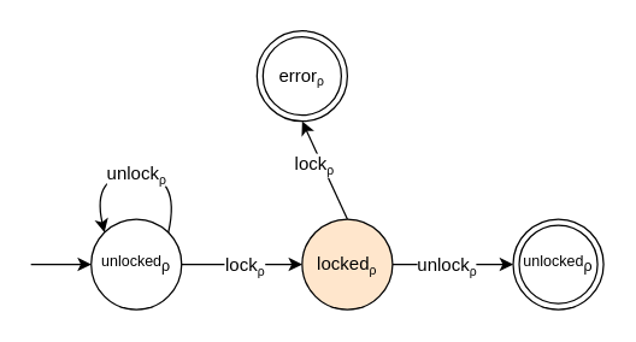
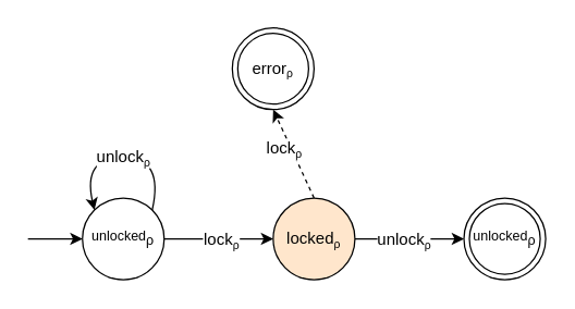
  <mxCell id="0" />
  <mxCell id="1" parent="0" />
  <mxCell id="2" value="" style="endArrow=classic;html=1;entryX=0;entryY=0.5;entryDx=0;entryDy=0;" parent="1" target="5" edge="1"><mxGeometry width="50" height="50" relative="1" as="geometry"><mxPoint x="20" y="175" as="sourcePoint" /><mxPoint x="40" y="174.5" as="targetPoint" /></mxGeometry></mxCell>
- <mxCell id="3" value="" style="endArrow=classic;html=1;exitX=0.5;exitY=0;exitDx=0;exitDy=0;entryX=0.5;entryY=1;entryDx=0;entryDy=0;" parent="1" source="12" target="8" edge="1"><mxGeometry width="50" height="50" relative="1" as="geometry"><mxPoint x="100" y="145" as="sourcePoint" /><mxPoint x="100" y="95" as="targetPoint" /></mxGeometry></mxCell>
+ <mxCell id="3" value="" style="endArrow=classic;html=1;exitX=0.5;exitY=0;exitDx=0;exitDy=0;entryX=0.5;entryY=1;entryDx=0;entryDy=0;dashed=1;" parent="1" source="12" target="8" edge="1"><mxGeometry width="50" height="50" relative="1" as="geometry"><mxPoint x="100" y="145" as="sourcePoint" /><mxPoint x="100" y="95" as="targetPoint" /></mxGeometry></mxCell>
  <mxCell id="4" value="lock&lt;span style=&quot;font-size: 10px&quot;&gt;&lt;sub&gt;ρ&lt;/sub&gt;&lt;/span&gt;" style="text;html=1;align=center;verticalAlign=middle;resizable=0;points=[];;labelBackgroundColor=#ffffff;" parent="3" vertex="1" connectable="0"><mxGeometry x="0.48" y="-2" relative="1" as="geometry"><mxPoint x="-2" y="12" as="offset" /></mxGeometry></mxCell>
  <mxCell id="5" value="unlocked&lt;span style=&quot;font-size: 10px;&quot;&gt;&lt;sub style=&quot;font-size: 10px;&quot;&gt;ρ&lt;/sub&gt;&lt;/span&gt;" style="ellipse;whiteSpace=wrap;html=1;aspect=fixed;fontSize=10;" parent="1" vertex="1"><mxGeometry x="60" y="145" width="60" height="60" as="geometry" /></mxCell>
  <mxCell id="6" value="" style="curved=1;endArrow=classic;html=1;exitX=1;exitY=0.5;exitDx=0;exitDy=0;entryX=0;entryY=0.5;entryDx=0;entryDy=0;" parent="1" source="5" target="12" edge="1"><mxGeometry width="50" height="50" relative="1" as="geometry"><mxPoint x="-20" y="355" as="sourcePoint" /><mxPoint x="50" y="245" as="targetPoint" /><Array as="points" /></mxGeometry></mxCell>
  <mxCell id="7" value="lock&lt;span style=&quot;font-size: 10px&quot;&gt;&lt;sub&gt;ρ&lt;/sub&gt;&lt;/span&gt;" style="text;html=1;align=center;verticalAlign=middle;resizable=0;points=[];;labelBackgroundColor=#ffffff;" parent="6" vertex="1" connectable="0"><mxGeometry x="0.036" y="-1" relative="1" as="geometry"><mxPoint y="-1" as="offset" /></mxGeometry></mxCell>
  <mxCell id="8" value="error&lt;span style=&quot;font-size: 10px&quot;&gt;&lt;sub&gt;ρ&lt;/sub&gt;&lt;/span&gt;" style="ellipse;shape=doubleEllipse;whiteSpace=wrap;html=1;aspect=fixed;" parent="1" vertex="1"><mxGeometry x="170" y="20" width="60" height="60" as="geometry" /></mxCell>
  <mxCell id="9" value="unlocked&lt;span style=&quot;font-size: 10px;&quot;&gt;&lt;sub style=&quot;font-size: 10px;&quot;&gt;ρ&lt;/sub&gt;&lt;/span&gt;" style="ellipse;shape=doubleEllipse;whiteSpace=wrap;html=1;aspect=fixed;fontSize=10;" parent="1" vertex="1"><mxGeometry x="340" y="145" width="60" height="60" as="geometry" /></mxCell>
  <mxCell id="10" style="edgeStyle=orthogonalEdgeStyle;rounded=0;orthogonalLoop=1;jettySize=auto;html=1;exitX=1;exitY=0.5;exitDx=0;exitDy=0;entryX=0;entryY=0.5;entryDx=0;entryDy=0;" parent="1" source="12" target="9" edge="1"><mxGeometry relative="1" as="geometry" /></mxCell>
  <mxCell id="11" value="&lt;span style=&quot;font-size: 12px&quot;&gt;unlock&lt;/span&gt;&lt;span style=&quot;font-size: 10px&quot;&gt;&lt;sub&gt;ρ&lt;/sub&gt;&lt;/span&gt;" style="edgeLabel;html=1;align=center;verticalAlign=middle;resizable=0;points=[];" parent="10" vertex="1" connectable="0"><mxGeometry x="-0.12" relative="1" as="geometry"><mxPoint as="offset" /></mxGeometry></mxCell>
  <mxCell id="12" value="locked&lt;span style=&quot;font-size: 10px&quot;&gt;&lt;sub&gt;ρ&lt;/sub&gt;&lt;/span&gt;" style="ellipse;whiteSpace=wrap;html=1;aspect=fixed;fillColor=#ffe6cc;" parent="1" vertex="1"><mxGeometry x="200" y="145" width="60" height="60" as="geometry" /></mxCell>
  <mxCell id="13" value="&lt;meta charset=&quot;utf-8&quot;&gt;&lt;span style=&quot;font-family: Helvetica; font-style: normal; font-variant-ligatures: normal; font-variant-caps: normal; font-weight: 400; letter-spacing: normal; orphans: 2; text-align: center; text-indent: 0px; text-transform: none; widows: 2; word-spacing: 0px; -webkit-text-stroke-width: 0px; text-decoration-style: initial; text-decoration-color: initial; font-size: 12px;&quot;&gt;unlock&lt;/span&gt;&lt;span style=&quot;font-family: Helvetica; font-style: normal; font-variant-ligatures: normal; font-variant-caps: normal; font-weight: 400; letter-spacing: normal; orphans: 2; text-align: center; text-indent: 0px; text-transform: none; widows: 2; word-spacing: 0px; -webkit-text-stroke-width: 0px; text-decoration-style: initial; text-decoration-color: initial; font-size: 10px;&quot;&gt;&lt;sub&gt;ρ&lt;/sub&gt;&lt;/span&gt;" style="orthogonalLoop=1;jettySize=auto;html=1;exitX=1;exitY=0;exitDx=0;exitDy=0;entryX=0;entryY=0;entryDx=0;entryDy=0;curved=1;" edge="1" parent="1" source="5" target="5"><mxGeometry relative="1" as="geometry"><Array as="points"><mxPoint x="120" y="115" /><mxPoint x="60" y="115" /></Array></mxGeometry></mxCell>
